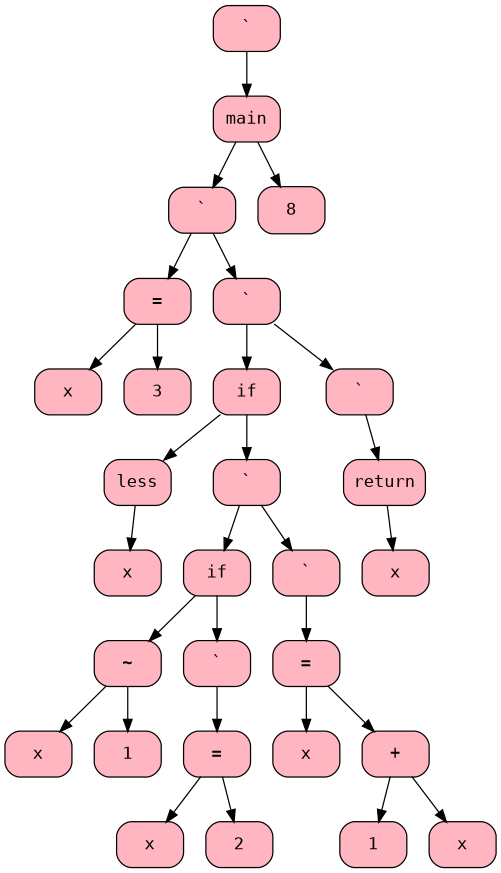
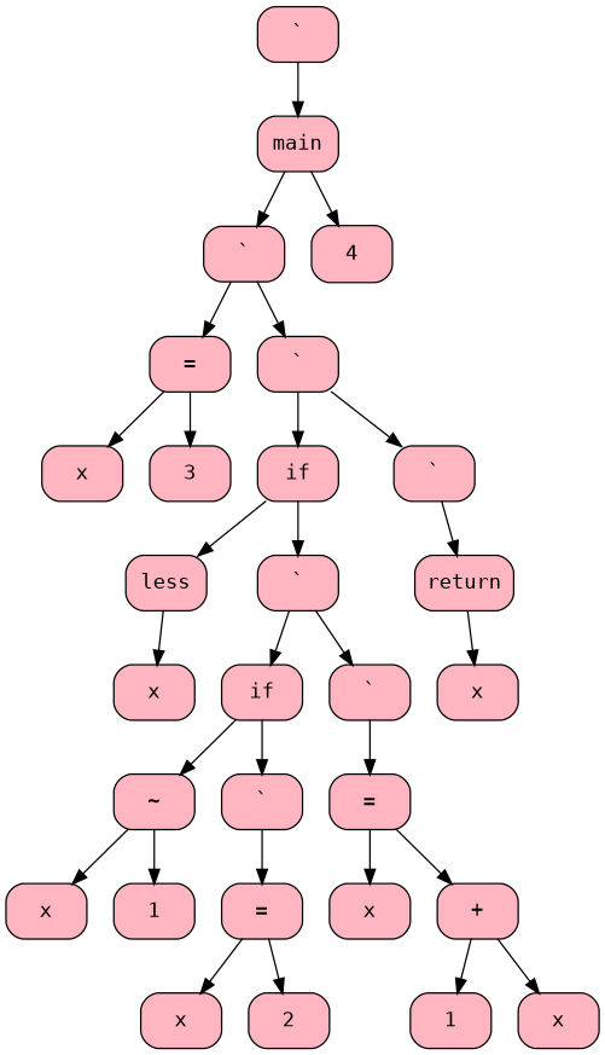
  digraph {
    fontname="DejaVu Sans Mono"
    node [fillcolor=lightpink fontname="DejaVu Sans Mono" shape=Mrecord style=filled]
    edge [fontname="DejaVu Sans Mono"]
    n1 [label="` "]
    n2 [label="main "]
    n3 [label="` "]
-   n4 [label=8]
+   n4 [label="4 "]
    n5 [label="= "]
    n6 [label="` "]
    n7 [label="x "]
    n8 [label="3 "]
    n9 [label="if "]
    n10 [label="` "]
    n11 [label="less "]
    n12 [label="` "]
    n13 [label="return "]
    n14 [label="x "]
    n15 [label="if "]
    n16 [label="` "]
    n17 [label="x "]
    n18 [label="~ "]
    n19 [label="` "]
    n20 [label="= "]
    n21 [label="x "]
    n22 [label="1 "]
    n23 [label="= "]
    n24 [label="x "]
    n25 [label="+ "]
    n26 [label="x "]
    n27 [label="2 "]
    n28 [label="1 "]
    n29 [label="x "]
    n1 -> n2
    n2 -> n3
    n2 -> n4
    n3 -> n5
    n3 -> n6
    n5 -> n7
    n5 -> n8
    n6 -> n9
    n6 -> n10
    n9 -> n11
    n9 -> n12
    n10 -> n13
    n11 -> n14
    n12 -> n15
    n12 -> n16
    n13 -> n17
    n15 -> n18
    n15 -> n19
    n16 -> n20
    n18 -> n21
    n18 -> n22
    n19 -> n23
    n20 -> n24
    n20 -> n25
    n23 -> n26
    n23 -> n27
    n25 -> n28
    n25 -> n29
  }
